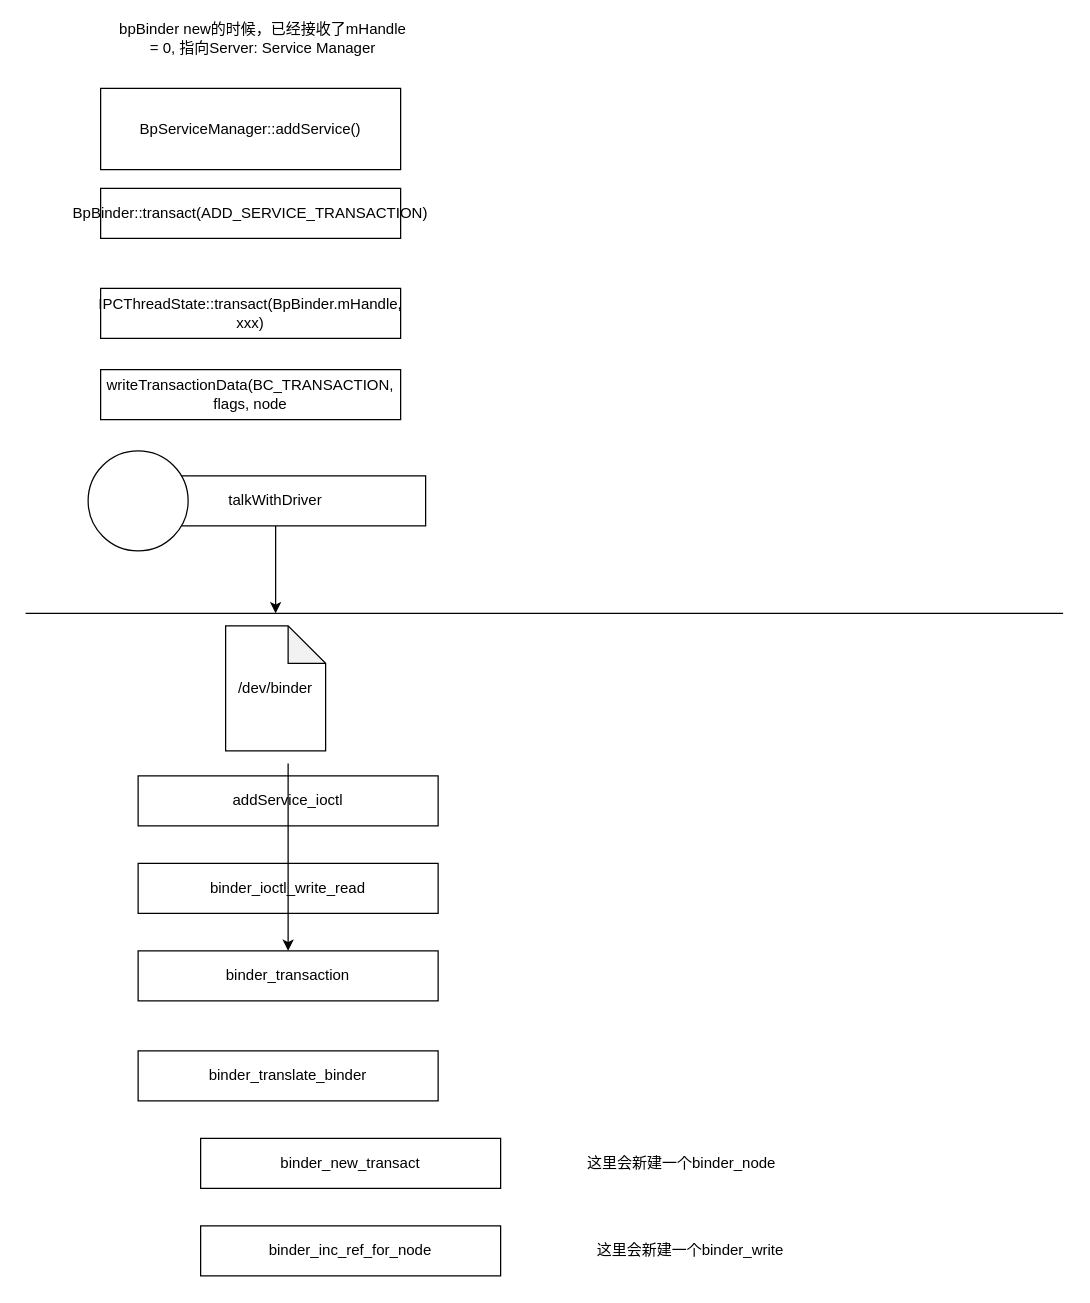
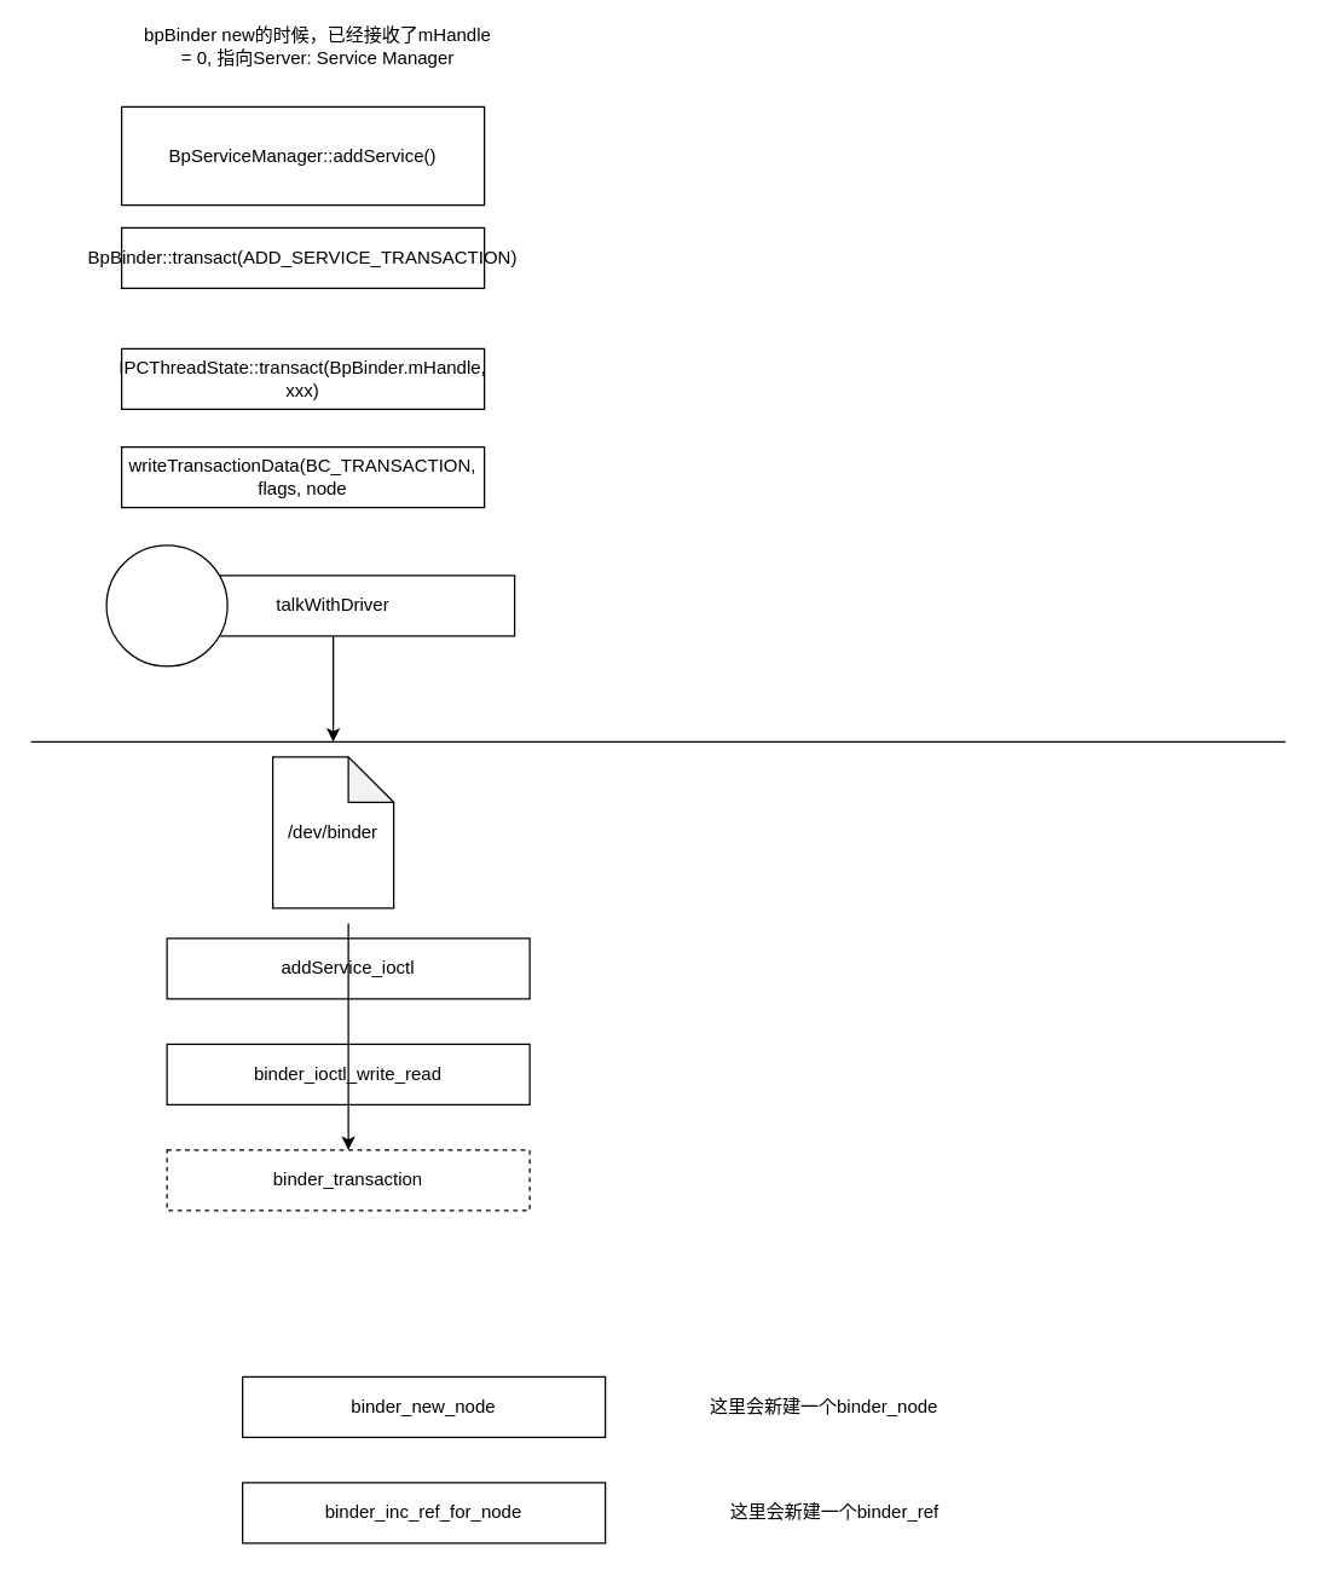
  <mxCell id="0" />
  <mxCell id="1" parent="0" />
  <mxCell id="2" value="" style="endArrow=none;html=1;" edge="1" parent="1"><mxGeometry width="50" height="50" relative="1" as="geometry"><mxPoint x="20" y="490" as="sourcePoint" /><mxPoint x="850" y="490" as="targetPoint" /></mxGeometry></mxCell>
  <mxCell id="3" value="BpServiceManager::addService()" style="rounded=0;whiteSpace=wrap;html=1;" vertex="1" parent="1"><mxGeometry x="80" y="70" width="240" height="65" as="geometry" /></mxCell>
  <mxCell id="4" value="BpBinder::transact(ADD_SERVICE_TRANSACTION)" style="rounded=0;whiteSpace=wrap;html=1;" vertex="1" parent="1"><mxGeometry x="80" y="150" width="240" height="40" as="geometry" /></mxCell>
  <mxCell id="5" value="IPCThreadState::transact(BpBinder.mHandle, xxx)" style="rounded=0;whiteSpace=wrap;html=1;" vertex="1" parent="1"><mxGeometry x="80" y="230" width="240" height="40" as="geometry" /></mxCell>
  <mxCell id="6" value="talkWithDriver&lt;br&gt;" style="rounded=0;whiteSpace=wrap;html=1;" vertex="1" parent="1"><mxGeometry x="100" y="380" width="240" height="40" as="geometry" /></mxCell>
  <mxCell id="7" value="" style="ellipse;whiteSpace=wrap;html=1;aspect=fixed;" vertex="1" parent="1"><mxGeometry x="70" y="360" width="80" height="80" as="geometry" /></mxCell>
  <mxCell id="8" value="" style="endArrow=classic;html=1;exitX=0.5;exitY=1;exitDx=0;exitDy=0;" edge="1" parent="1" source="6"><mxGeometry width="50" height="50" relative="1" as="geometry"><mxPoint x="180" y="570" as="sourcePoint" /><mxPoint x="220" y="490" as="targetPoint" /></mxGeometry></mxCell>
  <mxCell id="9" value="/dev/binder" style="shape=note;whiteSpace=wrap;html=1;backgroundOutline=1;darkOpacity=0.05;" vertex="1" parent="1"><mxGeometry x="180" y="500" width="80" height="100" as="geometry" /></mxCell>
  <mxCell id="10" value="addService_ioctl" style="rounded=0;whiteSpace=wrap;html=1;" vertex="1" parent="1"><mxGeometry x="110" y="620" width="240" height="40" as="geometry" /></mxCell>
  <mxCell id="11" value="binder_ioctl_write_read" style="rounded=0;whiteSpace=wrap;html=1;" vertex="1" parent="1"><mxGeometry x="110" y="690" width="240" height="40" as="geometry" /></mxCell>
- <mxCell id="12" value="binder_transaction" style="rounded=0;whiteSpace=wrap;html=1;" vertex="1" parent="1"><mxGeometry x="110" y="760" width="240" height="40" as="geometry" /></mxCell>
+ <mxCell id="12" value="binder_transaction" style="rounded=0;whiteSpace=wrap;html=1;dashed=1;" vertex="1" parent="1"><mxGeometry x="110" y="760" width="240" height="40" as="geometry" /></mxCell>
  <mxCell id="13" value="&lt;span&gt;writeTransactionData(BC_TRANSACTION, flags, node&lt;/span&gt;" style="rounded=0;whiteSpace=wrap;html=1;" vertex="1" parent="1"><mxGeometry x="80" y="295" width="240" height="40" as="geometry" /></mxCell>
  <mxCell id="14" value="bpBinder new的时候，已经接收了mHandle = 0, 指向Server: Service Manager" style="text;html=1;strokeColor=none;fillColor=none;align=center;verticalAlign=middle;whiteSpace=wrap;rounded=0;" vertex="1" parent="1"><mxGeometry x="90" y="20" width="240" height="20" as="geometry" /></mxCell>
  <mxCell id="15" value="" style="endArrow=classic;html=1;entryX=0.5;entryY=0;entryDx=0;entryDy=0;" edge="1" parent="1" target="12"><mxGeometry width="50" height="50" relative="1" as="geometry"><mxPoint x="230" y="610" as="sourcePoint" /><mxPoint x="70" y="820" as="targetPoint" /></mxGeometry></mxCell>
- <mxCell id="16" value="binder_translate_binder" style="rounded=0;whiteSpace=wrap;html=1;" vertex="1" parent="1"><mxGeometry x="110" y="840" width="240" height="40" as="geometry" /></mxCell>
- <mxCell id="17" value="binder_new_transact" style="rounded=0;whiteSpace=wrap;html=1;" vertex="1" parent="1"><mxGeometry x="160" y="910" width="240" height="40" as="geometry" /></mxCell>
+ <mxCell id="17" value="binder_new_node" style="rounded=0;whiteSpace=wrap;html=1;" vertex="1" parent="1"><mxGeometry x="160" y="910" width="240" height="40" as="geometry" /></mxCell>
  <mxCell id="18" value="binder_inc_ref_for_node" style="rounded=0;whiteSpace=wrap;html=1;" vertex="1" parent="1"><mxGeometry x="160" y="980" width="240" height="40" as="geometry" /></mxCell>
  <mxCell id="19" value="这里会新建一个binder_node" style="text;html=1;strokeColor=none;fillColor=none;align=center;verticalAlign=middle;whiteSpace=wrap;rounded=0;" vertex="1" parent="1"><mxGeometry x="440" y="920" width="210" height="20" as="geometry" /></mxCell>
- <mxCell id="20" value="这里会新建一个binder_write" style="text;html=1;strokeColor=none;fillColor=none;align=center;verticalAlign=middle;whiteSpace=wrap;rounded=0;" vertex="1" parent="1"><mxGeometry x="447" y="990" width="210" height="20" as="geometry" /></mxCell>
+ <mxCell id="20" value="这里会新建一个binder_ref" style="text;html=1;strokeColor=none;fillColor=none;align=center;verticalAlign=middle;whiteSpace=wrap;rounded=0;" vertex="1" parent="1"><mxGeometry x="447" y="990" width="210" height="20" as="geometry" /></mxCell>
